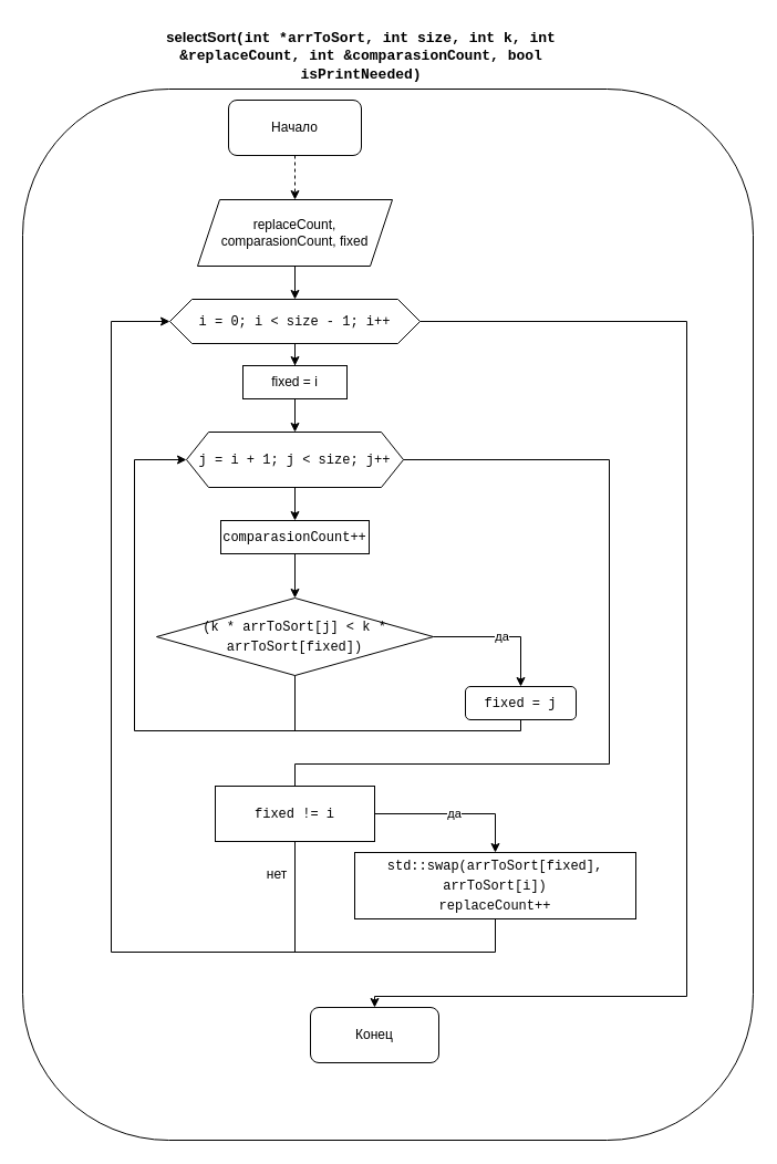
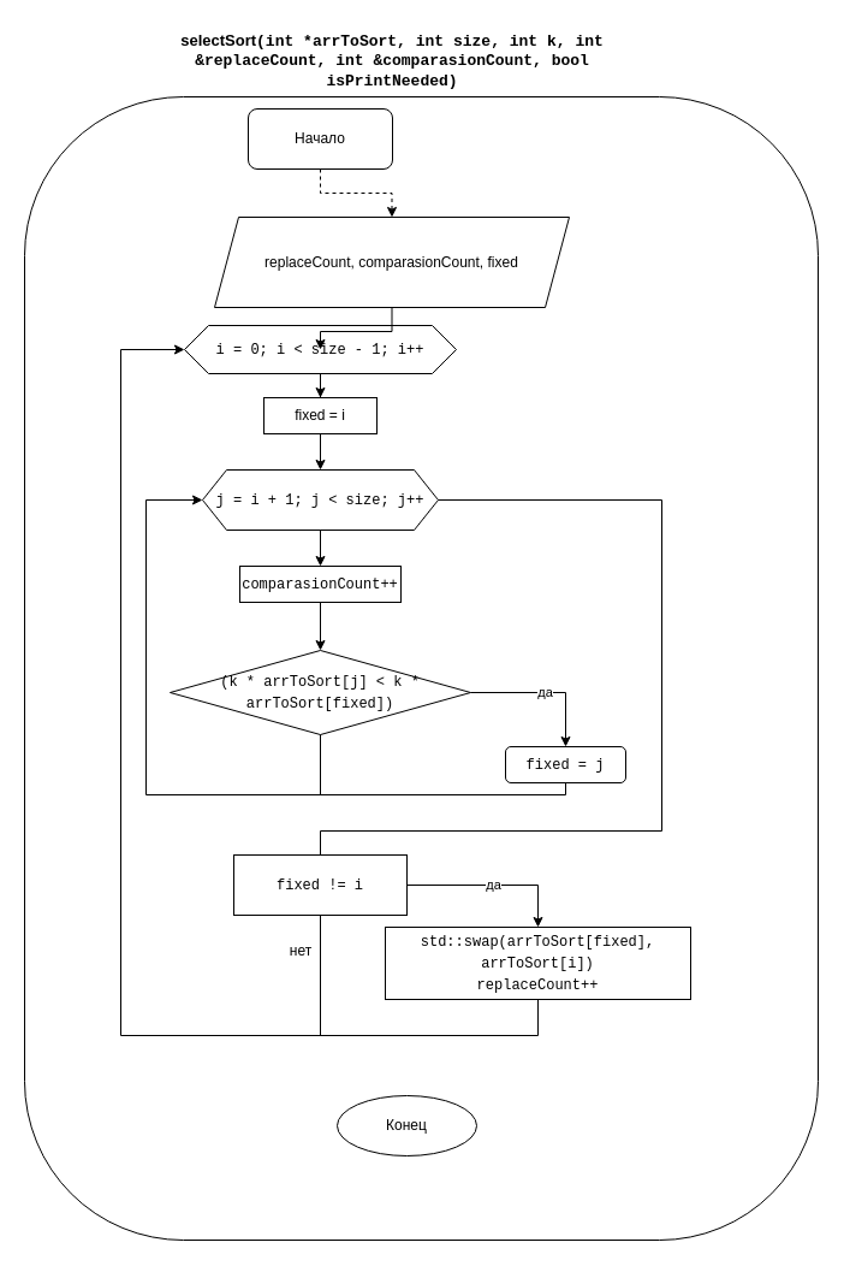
  <mxCell id="0" />
  <mxCell id="1" parent="0" />
  <mxCell id="2" value="" style="rounded=1;whiteSpace=wrap;html=1;arcSize=20;fillColor=none;" parent="1" vertex="1"><mxGeometry x="20" y="80" width="660" height="950" as="geometry" /></mxCell>
  <mxCell id="3" value="&lt;font style=&quot;font-size: 13px&quot;&gt;&lt;b&gt;selectSort&lt;font face=&quot;menlo, monaco, courier new, monospace&quot;&gt;(int&amp;nbsp;&lt;/font&gt;&lt;span style=&quot;font-family: &amp;#34;menlo&amp;#34; , &amp;#34;monaco&amp;#34; , &amp;#34;courier new&amp;#34; , monospace&quot;&gt;*&lt;/span&gt;&lt;span style=&quot;font-family: &amp;#34;menlo&amp;#34; , &amp;#34;monaco&amp;#34; , &amp;#34;courier new&amp;#34; , monospace&quot;&gt;arrToSort&lt;/span&gt;&lt;span style=&quot;font-family: &amp;#34;menlo&amp;#34; , &amp;#34;monaco&amp;#34; , &amp;#34;courier new&amp;#34; , monospace&quot;&gt;, &lt;/span&gt;&lt;span style=&quot;font-family: &amp;#34;menlo&amp;#34; , &amp;#34;monaco&amp;#34; , &amp;#34;courier new&amp;#34; , monospace&quot;&gt;int&lt;/span&gt;&lt;span style=&quot;font-family: &amp;#34;menlo&amp;#34; , &amp;#34;monaco&amp;#34; , &amp;#34;courier new&amp;#34; , monospace&quot;&gt; &lt;/span&gt;&lt;span style=&quot;font-family: &amp;#34;menlo&amp;#34; , &amp;#34;monaco&amp;#34; , &amp;#34;courier new&amp;#34; , monospace&quot;&gt;size&lt;/span&gt;&lt;span style=&quot;font-family: &amp;#34;menlo&amp;#34; , &amp;#34;monaco&amp;#34; , &amp;#34;courier new&amp;#34; , monospace&quot;&gt;, &lt;/span&gt;&lt;span style=&quot;font-family: &amp;#34;menlo&amp;#34; , &amp;#34;monaco&amp;#34; , &amp;#34;courier new&amp;#34; , monospace&quot;&gt;int&lt;/span&gt;&lt;span style=&quot;font-family: &amp;#34;menlo&amp;#34; , &amp;#34;monaco&amp;#34; , &amp;#34;courier new&amp;#34; , monospace&quot;&gt; &lt;/span&gt;&lt;span style=&quot;font-family: &amp;#34;menlo&amp;#34; , &amp;#34;monaco&amp;#34; , &amp;#34;courier new&amp;#34; , monospace&quot;&gt;k&lt;/span&gt;&lt;span style=&quot;font-family: &amp;#34;menlo&amp;#34; , &amp;#34;monaco&amp;#34; , &amp;#34;courier new&amp;#34; , monospace&quot;&gt;, &lt;/span&gt;&lt;span style=&quot;font-family: &amp;#34;menlo&amp;#34; , &amp;#34;monaco&amp;#34; , &amp;#34;courier new&amp;#34; , monospace&quot;&gt;int&lt;/span&gt;&lt;span style=&quot;font-family: &amp;#34;menlo&amp;#34; , &amp;#34;monaco&amp;#34; , &amp;#34;courier new&amp;#34; , monospace&quot;&gt; &lt;/span&gt;&lt;span style=&quot;font-family: &amp;#34;menlo&amp;#34; , &amp;#34;monaco&amp;#34; , &amp;#34;courier new&amp;#34; , monospace&quot;&gt;&amp;amp;&lt;/span&gt;&lt;span style=&quot;font-family: &amp;#34;menlo&amp;#34; , &amp;#34;monaco&amp;#34; , &amp;#34;courier new&amp;#34; , monospace&quot;&gt;replaceCount&lt;/span&gt;&lt;span style=&quot;font-family: &amp;#34;menlo&amp;#34; , &amp;#34;monaco&amp;#34; , &amp;#34;courier new&amp;#34; , monospace&quot;&gt;, &lt;/span&gt;&lt;span style=&quot;font-family: &amp;#34;menlo&amp;#34; , &amp;#34;monaco&amp;#34; , &amp;#34;courier new&amp;#34; , monospace&quot;&gt;int&lt;/span&gt;&lt;span style=&quot;font-family: &amp;#34;menlo&amp;#34; , &amp;#34;monaco&amp;#34; , &amp;#34;courier new&amp;#34; , monospace&quot;&gt; &lt;/span&gt;&lt;span style=&quot;font-family: &amp;#34;menlo&amp;#34; , &amp;#34;monaco&amp;#34; , &amp;#34;courier new&amp;#34; , monospace&quot;&gt;&amp;amp;&lt;/span&gt;&lt;span style=&quot;font-family: &amp;#34;menlo&amp;#34; , &amp;#34;monaco&amp;#34; , &amp;#34;courier new&amp;#34; , monospace&quot;&gt;comparasionCount&lt;/span&gt;&lt;span style=&quot;font-family: &amp;#34;menlo&amp;#34; , &amp;#34;monaco&amp;#34; , &amp;#34;courier new&amp;#34; , monospace&quot;&gt;, &lt;/span&gt;&lt;span style=&quot;font-family: &amp;#34;menlo&amp;#34; , &amp;#34;monaco&amp;#34; , &amp;#34;courier new&amp;#34; , monospace&quot;&gt;bool&lt;/span&gt;&lt;span style=&quot;font-family: &amp;#34;menlo&amp;#34; , &amp;#34;monaco&amp;#34; , &amp;#34;courier new&amp;#34; , monospace&quot;&gt; &lt;/span&gt;&lt;span style=&quot;font-family: &amp;#34;menlo&amp;#34; , &amp;#34;monaco&amp;#34; , &amp;#34;courier new&amp;#34; , monospace&quot;&gt;isPrintNeeded&lt;/span&gt;&lt;span style=&quot;font-family: &amp;#34;menlo&amp;#34; , &amp;#34;monaco&amp;#34; , &amp;#34;courier new&amp;#34; , monospace&quot;&gt;)&lt;/span&gt;&lt;/b&gt;&lt;/font&gt;" style="text;html=1;strokeColor=none;fillColor=none;align=center;verticalAlign=middle;whiteSpace=wrap;rounded=0;" parent="1" vertex="1"><mxGeometry x="120" y="20" width="412" height="60" as="geometry" /></mxCell>
  <mxCell id="4" value="" style="edgeStyle=orthogonalEdgeStyle;rounded=0;orthogonalLoop=1;jettySize=auto;html=1;dashed=1;" parent="1" source="5" target="7" edge="1"><mxGeometry relative="1" as="geometry" /></mxCell>
  <mxCell id="5" value="Начало" style="whiteSpace=wrap;html=1;fillColor=none;rounded=1;" parent="1" vertex="1"><mxGeometry x="206" y="90" width="120" height="50" as="geometry" /></mxCell>
  <mxCell id="6" value="" style="edgeStyle=orthogonalEdgeStyle;rounded=0;orthogonalLoop=1;jettySize=auto;html=1;" parent="1" source="7" target="10" edge="1"><mxGeometry relative="1" as="geometry" /></mxCell>
- <mxCell id="7" value="replaceCount, comparasionCount, fixed" style="shape=parallelogram;perimeter=parallelogramPerimeter;whiteSpace=wrap;html=1;fixedSize=1;fillColor=none;" parent="1" vertex="1"><mxGeometry x="178" y="180" width="176" height="60" as="geometry" /></mxCell>
+ <mxCell id="7" value="replaceCount, comparasionCount, fixed" style="shape=parallelogram;perimeter=parallelogramPerimeter;whiteSpace=wrap;html=1;fixedSize=1;fillColor=none;" parent="1" vertex="1"><mxGeometry x="178" y="180" width="295" height="75" as="geometry" /></mxCell>
  <mxCell id="8" value="" style="edgeStyle=orthogonalEdgeStyle;rounded=0;orthogonalLoop=1;jettySize=auto;html=1;" parent="1" source="10" target="12" edge="1"><mxGeometry relative="1" as="geometry" /></mxCell>
- <mxCell id="9" value="" style="edgeStyle=orthogonalEdgeStyle;rounded=0;orthogonalLoop=1;jettySize=auto;html=1;entryX=0.5;entryY=0;entryDx=0;entryDy=0;" edge="1" parent="1" source="10" target="28"><mxGeometry relative="1" as="geometry"><mxPoint x="459" y="290" as="targetPoint" /><Array as="points"><mxPoint x="620" y="290" /><mxPoint x="620" y="900" /><mxPoint x="338" y="900" /></Array></mxGeometry></mxCell>
  <mxCell id="10" value="&lt;div style=&quot;font-family: menlo, monaco, &amp;quot;courier new&amp;quot;, monospace; line-height: 18px;&quot;&gt;&lt;span style=&quot;&quot;&gt;i&lt;/span&gt; &lt;span style=&quot;&quot;&gt;=&lt;/span&gt; &lt;span style=&quot;&quot;&gt;0&lt;/span&gt;; &lt;span style=&quot;&quot;&gt;i&lt;/span&gt; &lt;span style=&quot;&quot;&gt;&amp;lt;&lt;/span&gt; size &lt;span style=&quot;&quot;&gt;-&lt;/span&gt; &lt;span style=&quot;&quot;&gt;1&lt;/span&gt;; &lt;span style=&quot;&quot;&gt;i&lt;/span&gt;&lt;span style=&quot;&quot;&gt;++&lt;/span&gt;&lt;/div&gt;" style="shape=hexagon;perimeter=hexagonPerimeter2;whiteSpace=wrap;html=1;fixedSize=1;fillColor=none;" parent="1" vertex="1"><mxGeometry x="153" y="270" width="226" height="40" as="geometry" /></mxCell>
  <mxCell id="11" value="" style="edgeStyle=orthogonalEdgeStyle;rounded=0;orthogonalLoop=1;jettySize=auto;html=1;" parent="1" source="12" target="15" edge="1"><mxGeometry relative="1" as="geometry" /></mxCell>
  <mxCell id="12" value="fixed = i" style="whiteSpace=wrap;html=1;fillColor=none;" parent="1" vertex="1"><mxGeometry x="219" y="330" width="94" height="30" as="geometry" /></mxCell>
  <mxCell id="13" value="" style="edgeStyle=orthogonalEdgeStyle;rounded=0;orthogonalLoop=1;jettySize=auto;html=1;" parent="1" source="15" target="17" edge="1"><mxGeometry relative="1" as="geometry" /></mxCell>
  <mxCell id="14" value="" style="edgeStyle=orthogonalEdgeStyle;rounded=0;orthogonalLoop=1;jettySize=auto;html=1;endArrow=none;endFill=1;" parent="1" source="15" target="25" edge="1"><mxGeometry relative="1" as="geometry"><Array as="points"><mxPoint x="550" y="415" /><mxPoint x="550" y="690" /><mxPoint x="266" y="690" /></Array></mxGeometry></mxCell>
  <mxCell id="15" value="&lt;div style=&quot;font-family: menlo, monaco, &amp;quot;courier new&amp;quot;, monospace; line-height: 18px;&quot;&gt;&lt;span style=&quot;&quot;&gt;j&lt;/span&gt; &lt;span style=&quot;&quot;&gt;=&lt;/span&gt; &lt;span style=&quot;&quot;&gt;i&lt;/span&gt; &lt;span style=&quot;&quot;&gt;+&lt;/span&gt; &lt;span style=&quot;&quot;&gt;1&lt;/span&gt;; &lt;span style=&quot;&quot;&gt;j&lt;/span&gt; &lt;span style=&quot;&quot;&gt;&amp;lt;&lt;/span&gt; size; &lt;span style=&quot;&quot;&gt;j&lt;/span&gt;&lt;span style=&quot;&quot;&gt;++&lt;/span&gt;&lt;/div&gt;" style="shape=hexagon;perimeter=hexagonPerimeter2;whiteSpace=wrap;html=1;fixedSize=1;fillColor=none;" parent="1" vertex="1"><mxGeometry x="168" y="390" width="196" height="50" as="geometry" /></mxCell>
  <mxCell id="16" value="" style="edgeStyle=orthogonalEdgeStyle;rounded=0;orthogonalLoop=1;jettySize=auto;html=1;" parent="1" source="17" target="20" edge="1"><mxGeometry relative="1" as="geometry" /></mxCell>
  <mxCell id="17" value="&lt;meta charset=&quot;utf-8&quot;&gt;&lt;div style=&quot;font-family: menlo, monaco, &amp;quot;courier new&amp;quot;, monospace; font-weight: normal; font-size: 12px; line-height: 18px;&quot;&gt;&lt;div&gt;&lt;span style=&quot;&quot;&gt;comparasionCount&lt;/span&gt;&lt;span style=&quot;&quot;&gt;++&lt;/span&gt;&lt;/div&gt;&lt;/div&gt;" style="whiteSpace=wrap;html=1;fillColor=none;" parent="1" vertex="1"><mxGeometry x="199" y="470" width="134" height="30" as="geometry" /></mxCell>
  <mxCell id="18" value="да" style="edgeStyle=orthogonalEdgeStyle;rounded=0;orthogonalLoop=1;jettySize=auto;html=1;" parent="1" source="20" target="22" edge="1"><mxGeometry relative="1" as="geometry" /></mxCell>
  <mxCell id="19" value="" style="edgeStyle=orthogonalEdgeStyle;rounded=0;orthogonalLoop=1;jettySize=auto;html=1;" parent="1" source="20" edge="1"><mxGeometry relative="1" as="geometry"><mxPoint x="168" y="415" as="targetPoint" /><Array as="points"><mxPoint x="266" y="660" /><mxPoint x="121" y="660" /><mxPoint x="121" y="415" /></Array></mxGeometry></mxCell>
  <mxCell id="20" value="&lt;meta charset=&quot;utf-8&quot;&gt;&lt;div style=&quot;font-family: menlo, monaco, &amp;quot;courier new&amp;quot;, monospace; font-weight: normal; font-size: 12px; line-height: 18px;&quot;&gt;&lt;div&gt;&lt;span style=&quot;&quot;&gt;(&lt;/span&gt;&lt;span style=&quot;&quot;&gt;k&lt;/span&gt;&lt;span style=&quot;&quot;&gt; &lt;/span&gt;&lt;span style=&quot;&quot;&gt;*&lt;/span&gt;&lt;span style=&quot;&quot;&gt; &lt;/span&gt;&lt;span style=&quot;&quot;&gt;arrToSort&lt;/span&gt;&lt;span style=&quot;&quot;&gt;[&lt;/span&gt;&lt;span style=&quot;&quot;&gt;j&lt;/span&gt;&lt;span style=&quot;&quot;&gt;] &lt;/span&gt;&lt;span style=&quot;&quot;&gt;&amp;lt;&lt;/span&gt;&lt;span style=&quot;&quot;&gt; &lt;/span&gt;&lt;span style=&quot;&quot;&gt;k&lt;/span&gt;&lt;span style=&quot;&quot;&gt; &lt;/span&gt;&lt;span style=&quot;&quot;&gt;*&lt;/span&gt;&lt;span style=&quot;&quot;&gt; &lt;/span&gt;&lt;span style=&quot;&quot;&gt;arrToSort&lt;/span&gt;&lt;span style=&quot;&quot;&gt;[&lt;/span&gt;&lt;span style=&quot;&quot;&gt;fixed&lt;/span&gt;&lt;span style=&quot;&quot;&gt;])&lt;/span&gt;&lt;/div&gt;&lt;/div&gt;" style="rhombus;whiteSpace=wrap;html=1;fillColor=none;" parent="1" vertex="1"><mxGeometry x="141" y="540" width="250" height="70" as="geometry" /></mxCell>
  <mxCell id="21" value="" style="edgeStyle=orthogonalEdgeStyle;rounded=0;orthogonalLoop=1;jettySize=auto;html=1;endArrow=none;endFill=0;" parent="1" source="22" edge="1"><mxGeometry relative="1" as="geometry"><mxPoint x="250" y="660" as="targetPoint" /><Array as="points"><mxPoint x="470" y="660" /></Array></mxGeometry></mxCell>
  <mxCell id="22" value="&lt;meta charset=&quot;utf-8&quot;&gt;&lt;div style=&quot;font-family: menlo, monaco, &amp;quot;courier new&amp;quot;, monospace; font-weight: normal; font-size: 12px; line-height: 18px;&quot;&gt;&lt;div&gt;&lt;span style=&quot;&quot;&gt;fixed&lt;/span&gt;&lt;span style=&quot;&quot;&gt; &lt;/span&gt;&lt;span style=&quot;&quot;&gt;=&lt;/span&gt;&lt;span style=&quot;&quot;&gt; &lt;/span&gt;&lt;span style=&quot;&quot;&gt;j&lt;/span&gt;&lt;/div&gt;&lt;/div&gt;" style="whiteSpace=wrap;html=1;fillColor=none;rounded=1;" parent="1" vertex="1"><mxGeometry x="420" y="620" width="100" height="30" as="geometry" /></mxCell>
  <mxCell id="23" value="да" style="edgeStyle=orthogonalEdgeStyle;rounded=0;orthogonalLoop=1;jettySize=auto;html=1;endArrow=classic;endFill=1;entryX=0.5;entryY=0;entryDx=0;entryDy=0;" parent="1" source="25" target="27" edge="1"><mxGeometry relative="1" as="geometry"><Array as="points"><mxPoint x="447" y="735" /></Array></mxGeometry></mxCell>
  <mxCell id="24" value="" style="edgeStyle=orthogonalEdgeStyle;rounded=0;orthogonalLoop=1;jettySize=auto;html=1;endArrow=classic;endFill=1;entryX=0;entryY=0.5;entryDx=0;entryDy=0;" parent="1" source="25" target="10" edge="1"><mxGeometry relative="1" as="geometry"><mxPoint x="266" y="840" as="targetPoint" /><Array as="points"><mxPoint x="266" y="860" /><mxPoint x="100" y="860" /><mxPoint x="100" y="290" /></Array></mxGeometry></mxCell>
  <mxCell id="25" value="&lt;meta charset=&quot;utf-8&quot;&gt;&lt;div style=&quot;font-family: menlo, monaco, &amp;quot;courier new&amp;quot;, monospace; font-weight: normal; font-size: 12px; line-height: 18px;&quot;&gt;&lt;div&gt;&lt;span style=&quot;&quot;&gt;fixed&lt;/span&gt;&lt;span style=&quot;&quot;&gt; &lt;/span&gt;&lt;span style=&quot;&quot;&gt;!=&lt;/span&gt;&lt;span style=&quot;&quot;&gt; &lt;/span&gt;&lt;span style=&quot;&quot;&gt;i&lt;/span&gt;&lt;/div&gt;&lt;/div&gt;" style="whiteSpace=wrap;html=1;fillColor=none;rounded=0;" parent="1" vertex="1"><mxGeometry x="194" y="710" width="144" height="50" as="geometry" /></mxCell>
  <mxCell id="26" value="" style="edgeStyle=orthogonalEdgeStyle;rounded=0;orthogonalLoop=1;jettySize=auto;html=1;endArrow=none;endFill=0;" parent="1" source="27" edge="1"><mxGeometry relative="1" as="geometry"><mxPoint x="250" y="860" as="targetPoint" /><Array as="points"><mxPoint x="447" y="860" /></Array></mxGeometry></mxCell>
  <mxCell id="27" value="&lt;div style=&quot;font-family: menlo, monaco, &amp;quot;courier new&amp;quot;, monospace; font-weight: normal; font-size: 12px; line-height: 18px;&quot;&gt;&lt;div&gt;&lt;span style=&quot;&quot;&gt;std::&lt;/span&gt;&lt;span style=&quot;&quot;&gt;swap&lt;/span&gt;&lt;span style=&quot;&quot;&gt;(&lt;/span&gt;&lt;span style=&quot;&quot;&gt;arrToSort&lt;/span&gt;&lt;span style=&quot;&quot;&gt;[&lt;/span&gt;&lt;span style=&quot;&quot;&gt;fixed&lt;/span&gt;&lt;span style=&quot;&quot;&gt;], &lt;/span&gt;&lt;span style=&quot;&quot;&gt;arrToSort&lt;/span&gt;&lt;span style=&quot;&quot;&gt;[&lt;/span&gt;&lt;span style=&quot;&quot;&gt;i&lt;/span&gt;&lt;span style=&quot;&quot;&gt;])&lt;/span&gt;&lt;/div&gt;&lt;div&gt;&lt;div style=&quot;font-family: &amp;quot;menlo&amp;quot; , &amp;quot;monaco&amp;quot; , &amp;quot;courier new&amp;quot; , monospace ; line-height: 18px&quot;&gt;replaceCount&lt;span style=&quot;&quot;&gt;++&lt;/span&gt;&lt;/div&gt;&lt;/div&gt;&lt;/div&gt;" style="whiteSpace=wrap;html=1;fillColor=none;" parent="1" vertex="1"><mxGeometry x="320" y="770" width="254" height="60" as="geometry" /></mxCell>
- <mxCell id="28" value="Конец" style="whiteSpace=wrap;html=1;rounded=1;" vertex="1" parent="1"><mxGeometry x="280" y="910" width="116" height="50" as="geometry" /></mxCell>
+ <mxCell id="28" value="Конец" style="ellipse;whiteSpace=wrap;html=1;" vertex="1" parent="1"><mxGeometry x="280" y="910" width="116" height="50" as="geometry" /></mxCell>
  <mxCell id="29" value="нет" style="text;html=1;strokeColor=none;fillColor=none;align=center;verticalAlign=middle;whiteSpace=wrap;rounded=0;" vertex="1" parent="1"><mxGeometry x="230" y="780" width="40" height="20" as="geometry" /></mxCell>
